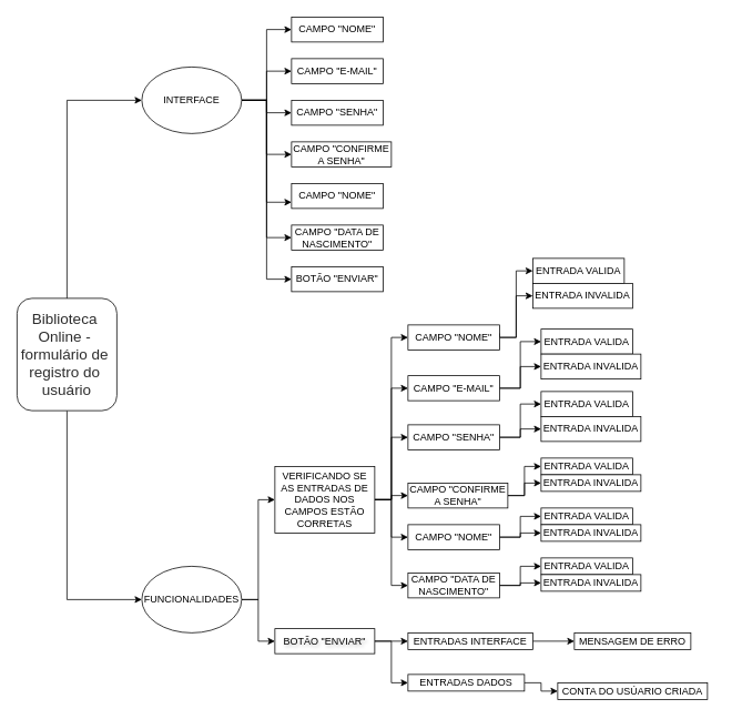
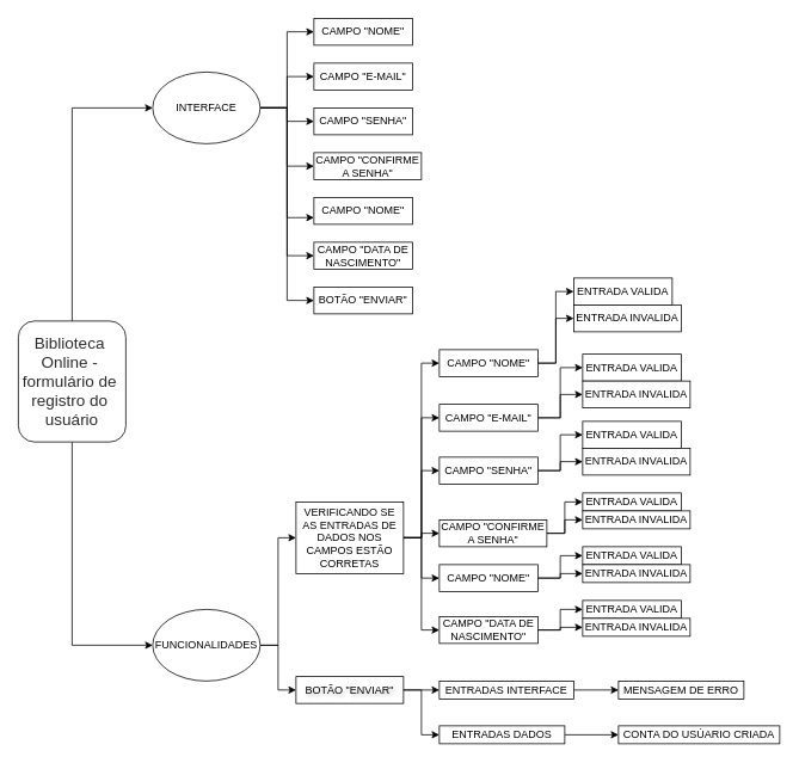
  <mxCell id="0" />
  <mxCell id="1" parent="0" />
  <mxCell id="2" style="edgeStyle=orthogonalEdgeStyle;rounded=0;orthogonalLoop=1;jettySize=auto;html=1;" edge="1" parent="1" source="4"><mxGeometry relative="1" as="geometry"><mxPoint x="170" y="120" as="targetPoint" /><Array as="points"><mxPoint x="80" y="120" /></Array></mxGeometry></mxCell>
  <mxCell id="3" style="edgeStyle=orthogonalEdgeStyle;rounded=0;orthogonalLoop=1;jettySize=auto;html=1;exitX=0.5;exitY=1;exitDx=0;exitDy=0;entryX=0;entryY=0.5;entryDx=0;entryDy=0;" edge="1" parent="1" source="4" target="15"><mxGeometry relative="1" as="geometry"><mxPoint x="210" y="720" as="targetPoint" /><Array as="points"><mxPoint x="80" y="720" /></Array></mxGeometry></mxCell>
  <mxCell id="4" value="&lt;span style=&quot;color: rgba(0, 0, 0, 0.83); font-family: &amp;quot;Suisse Intl&amp;quot;, sans-serif; font-size: 18px; text-align: start; white-space-collapse: break-spaces; background-color: rgb(255, 255, 255);&quot;&gt;Biblioteca Online - formulário de registro do usuário&lt;/span&gt;" style="rounded=1;whiteSpace=wrap;html=1;" vertex="1" parent="1"><mxGeometry x="20" y="358" width="120" height="135" as="geometry" /></mxCell>
  <mxCell id="5" style="edgeStyle=orthogonalEdgeStyle;rounded=0;orthogonalLoop=1;jettySize=auto;html=1;entryX=0;entryY=0.5;entryDx=0;entryDy=0;" edge="1" parent="1" source="12" target="16"><mxGeometry relative="1" as="geometry"><mxPoint x="340" y="70" as="targetPoint" /></mxGeometry></mxCell>
  <mxCell id="6" style="edgeStyle=orthogonalEdgeStyle;rounded=0;orthogonalLoop=1;jettySize=auto;html=1;exitX=1;exitY=0.5;exitDx=0;exitDy=0;entryX=0;entryY=0.5;entryDx=0;entryDy=0;" edge="1" parent="1" source="12" target="17"><mxGeometry relative="1" as="geometry" /></mxCell>
  <mxCell id="7" style="edgeStyle=orthogonalEdgeStyle;rounded=0;orthogonalLoop=1;jettySize=auto;html=1;entryX=0;entryY=0.5;entryDx=0;entryDy=0;" edge="1" parent="1" source="12" target="18"><mxGeometry relative="1" as="geometry" /></mxCell>
  <mxCell id="8" style="edgeStyle=orthogonalEdgeStyle;rounded=0;orthogonalLoop=1;jettySize=auto;html=1;exitX=1;exitY=0.5;exitDx=0;exitDy=0;entryX=0;entryY=0.5;entryDx=0;entryDy=0;" edge="1" parent="1" source="12" target="19"><mxGeometry relative="1" as="geometry" /></mxCell>
  <mxCell id="9" style="edgeStyle=orthogonalEdgeStyle;rounded=0;orthogonalLoop=1;jettySize=auto;html=1;exitX=1;exitY=0.5;exitDx=0;exitDy=0;entryX=0;entryY=0.75;entryDx=0;entryDy=0;" edge="1" parent="1" source="12" target="20"><mxGeometry relative="1" as="geometry" /></mxCell>
  <mxCell id="10" style="edgeStyle=orthogonalEdgeStyle;rounded=0;orthogonalLoop=1;jettySize=auto;html=1;exitX=1;exitY=0.5;exitDx=0;exitDy=0;entryX=0;entryY=0.5;entryDx=0;entryDy=0;" edge="1" parent="1" source="12" target="21"><mxGeometry relative="1" as="geometry" /></mxCell>
  <mxCell id="11" style="edgeStyle=orthogonalEdgeStyle;rounded=0;orthogonalLoop=1;jettySize=auto;html=1;exitX=1;exitY=0.5;exitDx=0;exitDy=0;entryX=0;entryY=0.5;entryDx=0;entryDy=0;" edge="1" parent="1" source="12" target="22"><mxGeometry relative="1" as="geometry" /></mxCell>
  <mxCell id="12" value="INTERFACE" style="ellipse;whiteSpace=wrap;html=1;" vertex="1" parent="1"><mxGeometry x="170" y="80" width="120" height="80" as="geometry" /></mxCell>
  <mxCell id="13" style="edgeStyle=orthogonalEdgeStyle;rounded=0;orthogonalLoop=1;jettySize=auto;html=1;entryX=0;entryY=0.5;entryDx=0;entryDy=0;" edge="1" parent="1" source="15" target="29"><mxGeometry relative="1" as="geometry" /></mxCell>
  <mxCell id="14" style="edgeStyle=orthogonalEdgeStyle;rounded=0;orthogonalLoop=1;jettySize=auto;html=1;entryX=0;entryY=0.5;entryDx=0;entryDy=0;" edge="1" parent="1" source="15" target="32"><mxGeometry relative="1" as="geometry" /></mxCell>
  <mxCell id="15" value="FUNCIONALIDADES" style="ellipse;whiteSpace=wrap;html=1;" vertex="1" parent="1"><mxGeometry x="170" y="680" width="120" height="80" as="geometry" /></mxCell>
  <mxCell id="16" value="CAMPO &quot;NOME&quot;" style="rounded=0;whiteSpace=wrap;html=1;" vertex="1" parent="1"><mxGeometry x="350" y="20" width="110" height="30" as="geometry" /></mxCell>
  <mxCell id="17" value="CAMPO &quot;E-MAIL&quot;" style="rounded=0;whiteSpace=wrap;html=1;" vertex="1" parent="1"><mxGeometry x="350" y="70" width="110" height="30" as="geometry" /></mxCell>
  <mxCell id="18" value="CAMPO &quot;SENHA&quot;" style="rounded=0;whiteSpace=wrap;html=1;" vertex="1" parent="1"><mxGeometry x="350" y="120" width="110" height="30" as="geometry" /></mxCell>
  <mxCell id="19" value="CAMPO &quot;CONFIRME A SENHA&quot;" style="rounded=0;whiteSpace=wrap;html=1;" vertex="1" parent="1"><mxGeometry x="350" y="170" width="120" height="30" as="geometry" /></mxCell>
  <mxCell id="20" value="CAMPO &quot;NOME&quot;" style="rounded=0;whiteSpace=wrap;html=1;" vertex="1" parent="1"><mxGeometry x="350" y="220" width="110" height="30" as="geometry" /></mxCell>
  <mxCell id="21" value="CAMPO &quot;DATA DE NASCIMENTO&quot;" style="rounded=0;whiteSpace=wrap;html=1;" vertex="1" parent="1"><mxGeometry x="350" y="270" width="110" height="30" as="geometry" /></mxCell>
  <mxCell id="22" value="BOTÃO &quot;ENVIAR&quot;" style="rounded=0;whiteSpace=wrap;html=1;" vertex="1" parent="1"><mxGeometry x="350" y="320" width="110" height="30" as="geometry" /></mxCell>
  <mxCell id="23" style="edgeStyle=orthogonalEdgeStyle;rounded=0;orthogonalLoop=1;jettySize=auto;html=1;entryX=0;entryY=0.5;entryDx=0;entryDy=0;" edge="1" parent="1" source="29" target="44"><mxGeometry relative="1" as="geometry" /></mxCell>
  <mxCell id="24" style="edgeStyle=orthogonalEdgeStyle;rounded=0;orthogonalLoop=1;jettySize=auto;html=1;entryX=0;entryY=0.5;entryDx=0;entryDy=0;" edge="1" parent="1" source="29" target="47"><mxGeometry relative="1" as="geometry" /></mxCell>
  <mxCell id="25" style="edgeStyle=orthogonalEdgeStyle;rounded=0;orthogonalLoop=1;jettySize=auto;html=1;entryX=0;entryY=0.5;entryDx=0;entryDy=0;" edge="1" parent="1" source="29" target="50"><mxGeometry relative="1" as="geometry" /></mxCell>
  <mxCell id="26" style="edgeStyle=orthogonalEdgeStyle;rounded=0;orthogonalLoop=1;jettySize=auto;html=1;entryX=0;entryY=0.5;entryDx=0;entryDy=0;" edge="1" parent="1" source="29" target="41"><mxGeometry relative="1" as="geometry" /></mxCell>
  <mxCell id="27" style="edgeStyle=orthogonalEdgeStyle;rounded=0;orthogonalLoop=1;jettySize=auto;html=1;entryX=0;entryY=0.5;entryDx=0;entryDy=0;" edge="1" parent="1" source="29" target="38"><mxGeometry relative="1" as="geometry" /></mxCell>
  <mxCell id="28" style="edgeStyle=orthogonalEdgeStyle;rounded=0;orthogonalLoop=1;jettySize=auto;html=1;entryX=0;entryY=0.5;entryDx=0;entryDy=0;" edge="1" parent="1" source="29" target="35"><mxGeometry relative="1" as="geometry" /></mxCell>
  <mxCell id="29" value="VERIFICANDO SE AS ENTRADAS DE DADOS NOS CAMPOS ESTÃO CORRETAS" style="rounded=0;whiteSpace=wrap;html=1;" vertex="1" parent="1"><mxGeometry x="330" y="560" width="120" height="80" as="geometry" /></mxCell>
  <mxCell id="30" style="edgeStyle=orthogonalEdgeStyle;rounded=0;orthogonalLoop=1;jettySize=auto;html=1;" edge="1" parent="1" source="32" target="64"><mxGeometry relative="1" as="geometry" /></mxCell>
  <mxCell id="31" style="edgeStyle=orthogonalEdgeStyle;rounded=0;orthogonalLoop=1;jettySize=auto;html=1;entryX=0;entryY=0.5;entryDx=0;entryDy=0;" edge="1" parent="1" source="32" target="66"><mxGeometry relative="1" as="geometry" /></mxCell>
  <mxCell id="32" value="BOTÃO &quot;ENVIAR&quot;" style="rounded=0;whiteSpace=wrap;html=1;textShadow=1;" vertex="1" parent="1"><mxGeometry x="330" y="755" width="120" height="30" as="geometry" /></mxCell>
  <mxCell id="33" style="edgeStyle=orthogonalEdgeStyle;rounded=0;orthogonalLoop=1;jettySize=auto;html=1;entryX=0;entryY=0.5;entryDx=0;entryDy=0;exitX=1;exitY=0.333;exitDx=0;exitDy=0;exitPerimeter=0;" edge="1" parent="1" source="35" target="52"><mxGeometry relative="1" as="geometry"><Array as="points"><mxPoint x="600" y="405" /><mxPoint x="620" y="405" /><mxPoint x="620" y="355" /></Array></mxGeometry></mxCell>
  <mxCell id="34" style="edgeStyle=orthogonalEdgeStyle;rounded=0;orthogonalLoop=1;jettySize=auto;html=1;entryX=0;entryY=0.5;entryDx=0;entryDy=0;" edge="1" parent="1" source="35" target="51"><mxGeometry relative="1" as="geometry" /></mxCell>
  <mxCell id="35" value="CAMPO &quot;NOME&quot;" style="rounded=0;whiteSpace=wrap;html=1;" vertex="1" parent="1"><mxGeometry x="490" y="390" width="110" height="30" as="geometry" /></mxCell>
  <mxCell id="36" style="edgeStyle=orthogonalEdgeStyle;rounded=0;orthogonalLoop=1;jettySize=auto;html=1;exitX=1;exitY=0.5;exitDx=0;exitDy=0;entryX=0;entryY=0.5;entryDx=0;entryDy=0;" edge="1" parent="1" source="38" target="53"><mxGeometry relative="1" as="geometry" /></mxCell>
  <mxCell id="37" style="edgeStyle=orthogonalEdgeStyle;rounded=0;orthogonalLoop=1;jettySize=auto;html=1;exitX=1;exitY=0.5;exitDx=0;exitDy=0;entryX=0;entryY=0.5;entryDx=0;entryDy=0;" edge="1" parent="1" source="38" target="54"><mxGeometry relative="1" as="geometry" /></mxCell>
  <mxCell id="38" value="CAMPO &quot;E-MAIL&quot;" style="rounded=0;whiteSpace=wrap;html=1;" vertex="1" parent="1"><mxGeometry x="490" y="451" width="110" height="30" as="geometry" /></mxCell>
  <mxCell id="39" style="edgeStyle=orthogonalEdgeStyle;rounded=0;orthogonalLoop=1;jettySize=auto;html=1;entryX=0;entryY=0.5;entryDx=0;entryDy=0;" edge="1" parent="1" source="41" target="55"><mxGeometry relative="1" as="geometry" /></mxCell>
  <mxCell id="40" style="edgeStyle=orthogonalEdgeStyle;rounded=0;orthogonalLoop=1;jettySize=auto;html=1;exitX=1;exitY=0.5;exitDx=0;exitDy=0;" edge="1" parent="1" source="41" target="56"><mxGeometry relative="1" as="geometry" /></mxCell>
  <mxCell id="41" value="CAMPO &quot;SENHA&quot;" style="rounded=0;whiteSpace=wrap;html=1;" vertex="1" parent="1"><mxGeometry x="490" y="510" width="110" height="30" as="geometry" /></mxCell>
  <mxCell id="42" style="edgeStyle=orthogonalEdgeStyle;rounded=0;orthogonalLoop=1;jettySize=auto;html=1;entryX=0;entryY=0.5;entryDx=0;entryDy=0;" edge="1" parent="1" source="44" target="57"><mxGeometry relative="1" as="geometry" /></mxCell>
  <mxCell id="43" style="edgeStyle=orthogonalEdgeStyle;rounded=0;orthogonalLoop=1;jettySize=auto;html=1;entryX=0;entryY=0.5;entryDx=0;entryDy=0;" edge="1" parent="1" source="44" target="58"><mxGeometry relative="1" as="geometry" /></mxCell>
  <mxCell id="44" value="CAMPO &quot;CONFIRME A SENHA&quot;" style="rounded=0;whiteSpace=wrap;html=1;" vertex="1" parent="1"><mxGeometry x="490" y="580" width="120" height="30" as="geometry" /></mxCell>
  <mxCell id="45" style="edgeStyle=orthogonalEdgeStyle;rounded=0;orthogonalLoop=1;jettySize=auto;html=1;entryX=0;entryY=0.5;entryDx=0;entryDy=0;" edge="1" parent="1" source="47" target="59"><mxGeometry relative="1" as="geometry" /></mxCell>
  <mxCell id="46" style="edgeStyle=orthogonalEdgeStyle;rounded=0;orthogonalLoop=1;jettySize=auto;html=1;entryX=0;entryY=0.5;entryDx=0;entryDy=0;" edge="1" parent="1" source="47" target="60"><mxGeometry relative="1" as="geometry" /></mxCell>
  <mxCell id="47" value="CAMPO &quot;NOME&quot;" style="rounded=0;whiteSpace=wrap;html=1;" vertex="1" parent="1"><mxGeometry x="490" y="630" width="110" height="30" as="geometry" /></mxCell>
  <mxCell id="48" style="edgeStyle=orthogonalEdgeStyle;rounded=0;orthogonalLoop=1;jettySize=auto;html=1;entryX=0;entryY=0.5;entryDx=0;entryDy=0;" edge="1" parent="1" source="50" target="61"><mxGeometry relative="1" as="geometry" /></mxCell>
  <mxCell id="49" style="edgeStyle=orthogonalEdgeStyle;rounded=0;orthogonalLoop=1;jettySize=auto;html=1;entryX=0;entryY=0.5;entryDx=0;entryDy=0;" edge="1" parent="1" source="50" target="62"><mxGeometry relative="1" as="geometry" /></mxCell>
  <mxCell id="50" value="CAMPO &quot;DATA DE NASCIMENTO&quot;" style="rounded=0;whiteSpace=wrap;html=1;" vertex="1" parent="1"><mxGeometry x="490" y="688" width="110" height="30" as="geometry" /></mxCell>
  <mxCell id="51" value="ENTRADA VALIDA" style="rounded=0;whiteSpace=wrap;html=1;" vertex="1" parent="1"><mxGeometry x="640" y="310" width="110" height="30" as="geometry" /></mxCell>
  <mxCell id="52" value="ENTRADA INVALIDA" style="rounded=0;whiteSpace=wrap;html=1;" vertex="1" parent="1"><mxGeometry x="640" y="340" width="120" height="30" as="geometry" /></mxCell>
  <mxCell id="53" value="ENTRADA VALIDA" style="rounded=0;whiteSpace=wrap;html=1;" vertex="1" parent="1"><mxGeometry x="650" y="395" width="110" height="30" as="geometry" /></mxCell>
  <mxCell id="54" value="ENTRADA INVALIDA" style="rounded=0;whiteSpace=wrap;html=1;" vertex="1" parent="1"><mxGeometry x="650" y="425" width="120" height="30" as="geometry" /></mxCell>
  <mxCell id="55" value="ENTRADA VALIDA" style="rounded=0;whiteSpace=wrap;html=1;" vertex="1" parent="1"><mxGeometry x="650" y="470" width="110" height="30" as="geometry" /></mxCell>
  <mxCell id="56" value="ENTRADA INVALIDA" style="rounded=0;whiteSpace=wrap;html=1;" vertex="1" parent="1"><mxGeometry x="650" y="500" width="120" height="30" as="geometry" /></mxCell>
  <mxCell id="57" value="ENTRADA VALIDA" style="rounded=0;whiteSpace=wrap;html=1;" vertex="1" parent="1"><mxGeometry x="650" y="550" width="110" height="20" as="geometry" /></mxCell>
  <mxCell id="58" value="ENTRADA INVALIDA" style="rounded=0;whiteSpace=wrap;html=1;" vertex="1" parent="1"><mxGeometry x="650" y="570" width="120" height="20" as="geometry" /></mxCell>
  <mxCell id="59" value="ENTRADA VALIDA" style="rounded=0;whiteSpace=wrap;html=1;" vertex="1" parent="1"><mxGeometry x="650" y="610" width="110" height="20" as="geometry" /></mxCell>
  <mxCell id="60" value="ENTRADA INVALIDA" style="rounded=0;whiteSpace=wrap;html=1;" vertex="1" parent="1"><mxGeometry x="650" y="630" width="120" height="20" as="geometry" /></mxCell>
  <mxCell id="61" value="ENTRADA VALIDA" style="rounded=0;whiteSpace=wrap;html=1;" vertex="1" parent="1"><mxGeometry x="650" y="670" width="110" height="20" as="geometry" /></mxCell>
  <mxCell id="62" value="ENTRADA INVALIDA" style="rounded=0;whiteSpace=wrap;html=1;" vertex="1" parent="1"><mxGeometry x="650" y="690" width="120" height="20" as="geometry" /></mxCell>
  <mxCell id="63" style="edgeStyle=orthogonalEdgeStyle;rounded=0;orthogonalLoop=1;jettySize=auto;html=1;" edge="1" parent="1" source="64" target="68"><mxGeometry relative="1" as="geometry" /></mxCell>
  <mxCell id="64" value="ENTRADAS INTERFACE" style="rounded=0;whiteSpace=wrap;html=1;" vertex="1" parent="1"><mxGeometry x="490" y="760" width="150" height="20" as="geometry" /></mxCell>
  <mxCell id="65" style="edgeStyle=orthogonalEdgeStyle;rounded=0;orthogonalLoop=1;jettySize=auto;html=1;" edge="1" parent="1" source="66" target="67"><mxGeometry relative="1" as="geometry" /></mxCell>
  <mxCell id="66" value="ENTRADAS DADOS" style="rounded=0;whiteSpace=wrap;html=1;" vertex="1" parent="1"><mxGeometry x="490" y="810" width="140" height="20" as="geometry" /></mxCell>
- <mxCell id="67" value="CONTA DO USÚARIO CRIADA" style="rounded=0;whiteSpace=wrap;html=1;" vertex="1" parent="1"><mxGeometry x="670" y="820" width="180" height="20" as="geometry" /></mxCell>
+ <mxCell id="67" value="CONTA DO USÚARIO CRIADA" style="rounded=0;whiteSpace=wrap;html=1;" vertex="1" parent="1"><mxGeometry x="690" y="810" width="180" height="20" as="geometry" /></mxCell>
  <mxCell id="68" value="MENSAGEM DE ERRO" style="rounded=0;whiteSpace=wrap;html=1;" vertex="1" parent="1"><mxGeometry x="690" y="760" width="140" height="20" as="geometry" /></mxCell>
